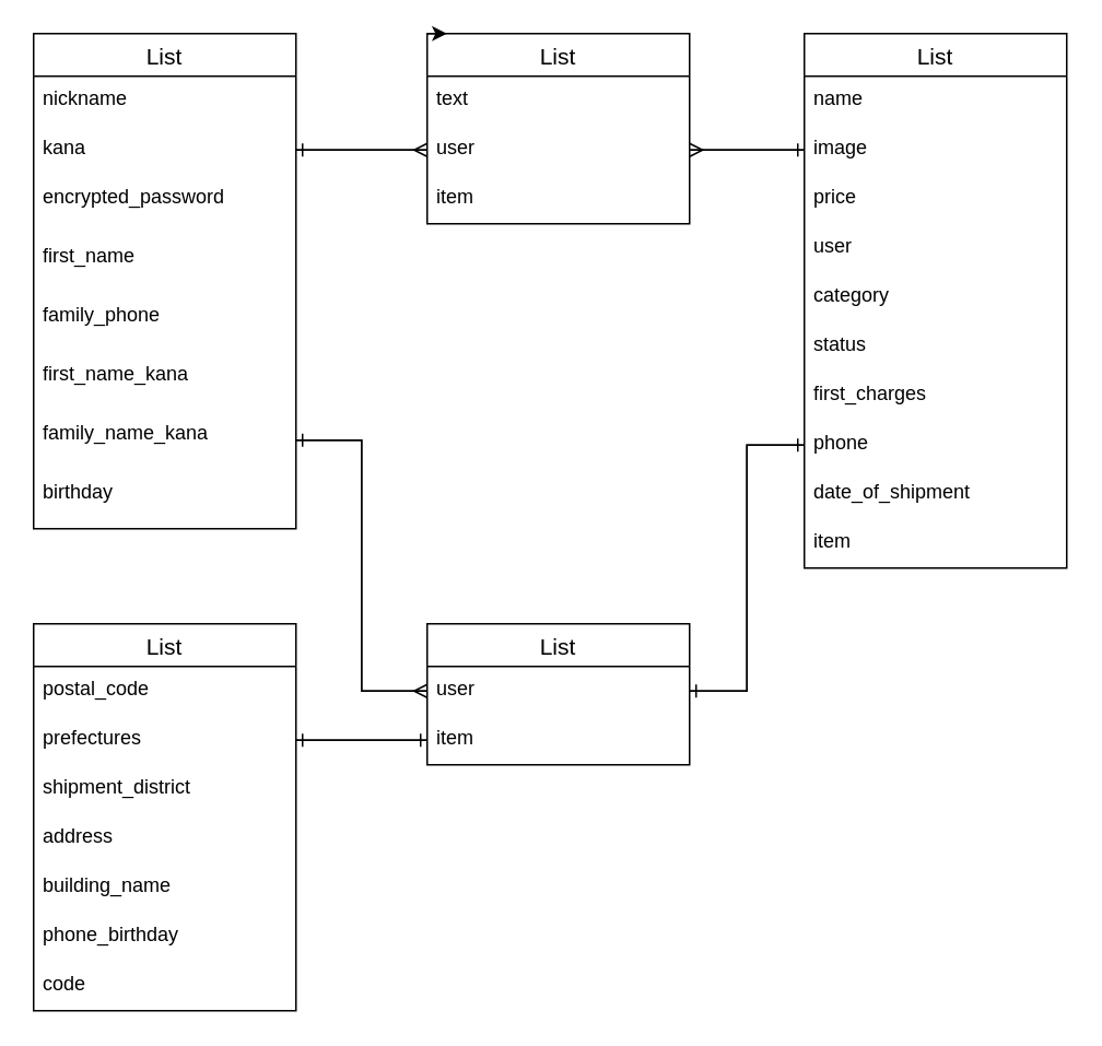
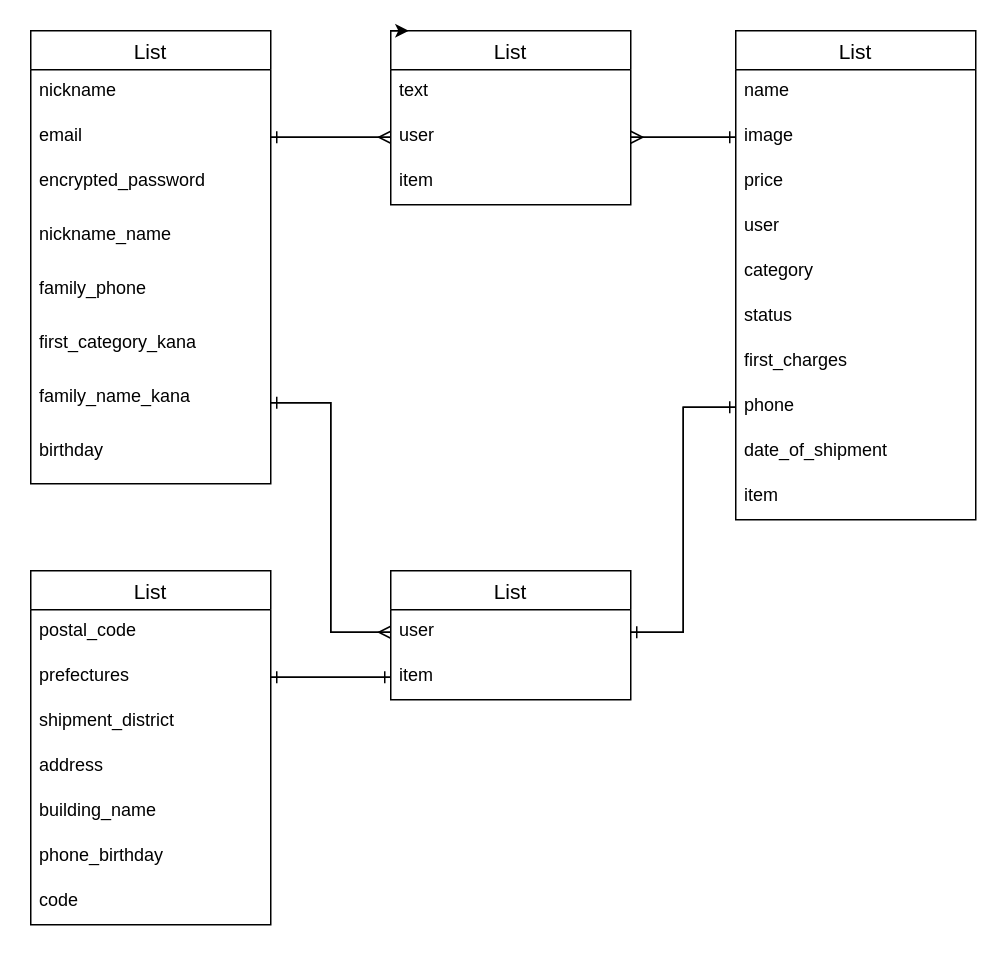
  <mxCell id="0" />
  <mxCell id="1" parent="0" />
  <mxCell id="2" value="List" style="swimlane;fontStyle=0;childLayout=stackLayout;horizontal=1;startSize=26;horizontalStack=0;resizeParent=1;resizeParentMax=0;resizeLast=0;collapsible=1;marginBottom=0;align=center;fontSize=14;verticalAlign=middle;" vertex="1" parent="1"><mxGeometry x="20" y="20" width="160" height="302" as="geometry" /></mxCell>
  <mxCell id="3" value="nickname" style="text;strokeColor=none;fillColor=none;spacingLeft=4;spacingRight=4;overflow=hidden;rotatable=0;points=[[0,0.5],[1,0.5]];portConstraint=eastwest;fontSize=12;" vertex="1" parent="2"><mxGeometry y="26" width="160" height="30" as="geometry" /></mxCell>
- <mxCell id="4" value="kana" style="text;strokeColor=none;fillColor=none;spacingLeft=4;spacingRight=4;overflow=hidden;rotatable=0;points=[[0,0.5],[1,0.5]];portConstraint=eastwest;fontSize=12;" vertex="1" parent="2"><mxGeometry y="56" width="160" height="30" as="geometry" /></mxCell>
+ <mxCell id="4" value="email" style="text;strokeColor=none;fillColor=none;spacingLeft=4;spacingRight=4;overflow=hidden;rotatable=0;points=[[0,0.5],[1,0.5]];portConstraint=eastwest;fontSize=12;" vertex="1" parent="2"><mxGeometry y="56" width="160" height="30" as="geometry" /></mxCell>
  <mxCell id="5" value="encrypted_password" style="text;strokeColor=none;fillColor=none;spacingLeft=4;spacingRight=4;overflow=hidden;rotatable=0;points=[[0,0.5],[1,0.5]];portConstraint=eastwest;fontSize=12;" vertex="1" parent="2"><mxGeometry y="86" width="160" height="36" as="geometry" /></mxCell>
- <mxCell id="6" value="first_name" style="text;strokeColor=none;fillColor=none;spacingLeft=4;spacingRight=4;overflow=hidden;rotatable=0;points=[[0,0.5],[1,0.5]];portConstraint=eastwest;fontSize=12;" vertex="1" parent="2"><mxGeometry y="122" width="160" height="36" as="geometry" /></mxCell>
+ <mxCell id="6" value="nickname_name" style="text;strokeColor=none;fillColor=none;spacingLeft=4;spacingRight=4;overflow=hidden;rotatable=0;points=[[0,0.5],[1,0.5]];portConstraint=eastwest;fontSize=12;" vertex="1" parent="2"><mxGeometry y="122" width="160" height="36" as="geometry" /></mxCell>
  <mxCell id="7" value="family_phone" style="text;strokeColor=none;fillColor=none;spacingLeft=4;spacingRight=4;overflow=hidden;rotatable=0;points=[[0,0.5],[1,0.5]];portConstraint=eastwest;fontSize=12;" vertex="1" parent="2"><mxGeometry y="158" width="160" height="36" as="geometry" /></mxCell>
- <mxCell id="8" value="first_name_kana" style="text;strokeColor=none;fillColor=none;spacingLeft=4;spacingRight=4;overflow=hidden;rotatable=0;points=[[0,0.5],[1,0.5]];portConstraint=eastwest;fontSize=12;" vertex="1" parent="2"><mxGeometry y="194" width="160" height="36" as="geometry" /></mxCell>
+ <mxCell id="8" value="first_category_kana" style="text;strokeColor=none;fillColor=none;spacingLeft=4;spacingRight=4;overflow=hidden;rotatable=0;points=[[0,0.5],[1,0.5]];portConstraint=eastwest;fontSize=12;" vertex="1" parent="2"><mxGeometry y="194" width="160" height="36" as="geometry" /></mxCell>
  <mxCell id="9" value="family_name_kana" style="text;strokeColor=none;fillColor=none;spacingLeft=4;spacingRight=4;overflow=hidden;rotatable=0;points=[[0,0.5],[1,0.5]];portConstraint=eastwest;fontSize=12;" vertex="1" parent="2"><mxGeometry y="230" width="160" height="36" as="geometry" /></mxCell>
  <mxCell id="10" value="birthday " style="text;strokeColor=none;fillColor=none;spacingLeft=4;spacingRight=4;overflow=hidden;rotatable=0;points=[[0,0.5],[1,0.5]];portConstraint=eastwest;fontSize=12;" vertex="1" parent="2"><mxGeometry y="266" width="160" height="36" as="geometry" /></mxCell>
  <mxCell id="11" value="List" style="swimlane;fontStyle=0;childLayout=stackLayout;horizontal=1;startSize=26;horizontalStack=0;resizeParent=1;resizeParentMax=0;resizeLast=0;collapsible=1;marginBottom=0;align=center;fontSize=14;" vertex="1" parent="1"><mxGeometry x="260" y="20" width="160" height="116" as="geometry" /></mxCell>
  <mxCell id="12" value="text" style="text;strokeColor=none;fillColor=none;spacingLeft=4;spacingRight=4;overflow=hidden;rotatable=0;points=[[0,0.5],[1,0.5]];portConstraint=eastwest;fontSize=12;" vertex="1" parent="11"><mxGeometry y="26" width="160" height="30" as="geometry" /></mxCell>
  <mxCell id="13" value="user" style="text;strokeColor=none;fillColor=none;spacingLeft=4;spacingRight=4;overflow=hidden;rotatable=0;points=[[0,0.5],[1,0.5]];portConstraint=eastwest;fontSize=12;" vertex="1" parent="11"><mxGeometry y="56" width="160" height="30" as="geometry" /></mxCell>
  <mxCell id="14" value="item" style="text;strokeColor=none;fillColor=none;spacingLeft=4;spacingRight=4;overflow=hidden;rotatable=0;points=[[0,0.5],[1,0.5]];portConstraint=eastwest;fontSize=12;" vertex="1" parent="11"><mxGeometry y="86" width="160" height="30" as="geometry" /></mxCell>
  <mxCell id="15" value="List" style="swimlane;fontStyle=0;childLayout=stackLayout;horizontal=1;startSize=26;horizontalStack=0;resizeParent=1;resizeParentMax=0;resizeLast=0;collapsible=1;marginBottom=0;align=center;fontSize=14;" vertex="1" parent="1"><mxGeometry x="490" y="20" width="160" height="326" as="geometry" /></mxCell>
  <mxCell id="16" value="name" style="text;strokeColor=none;fillColor=none;spacingLeft=4;spacingRight=4;overflow=hidden;rotatable=0;points=[[0,0.5],[1,0.5]];portConstraint=eastwest;fontSize=12;" vertex="1" parent="15"><mxGeometry y="26" width="160" height="30" as="geometry" /></mxCell>
  <mxCell id="17" value="image" style="text;strokeColor=none;fillColor=none;spacingLeft=4;spacingRight=4;overflow=hidden;rotatable=0;points=[[0,0.5],[1,0.5]];portConstraint=eastwest;fontSize=12;" vertex="1" parent="15"><mxGeometry y="56" width="160" height="30" as="geometry" /></mxCell>
  <mxCell id="18" value="price" style="text;strokeColor=none;fillColor=none;spacingLeft=4;spacingRight=4;overflow=hidden;rotatable=0;points=[[0,0.5],[1,0.5]];portConstraint=eastwest;fontSize=12;" vertex="1" parent="15"><mxGeometry y="86" width="160" height="30" as="geometry" /></mxCell>
  <mxCell id="19" value="user" style="text;strokeColor=none;fillColor=none;spacingLeft=4;spacingRight=4;overflow=hidden;rotatable=0;points=[[0,0.5],[1,0.5]];portConstraint=eastwest;fontSize=12;" vertex="1" parent="15"><mxGeometry y="116" width="160" height="30" as="geometry" /></mxCell>
  <mxCell id="20" value="category" style="text;strokeColor=none;fillColor=none;spacingLeft=4;spacingRight=4;overflow=hidden;rotatable=0;points=[[0,0.5],[1,0.5]];portConstraint=eastwest;fontSize=12;" vertex="1" parent="15"><mxGeometry y="146" width="160" height="30" as="geometry" /></mxCell>
  <mxCell id="21" value="status" style="text;strokeColor=none;fillColor=none;spacingLeft=4;spacingRight=4;overflow=hidden;rotatable=0;points=[[0,0.5],[1,0.5]];portConstraint=eastwest;fontSize=12;" vertex="1" parent="15"><mxGeometry y="176" width="160" height="30" as="geometry" /></mxCell>
  <mxCell id="22" value="first_charges" style="text;strokeColor=none;fillColor=none;spacingLeft=4;spacingRight=4;overflow=hidden;rotatable=0;points=[[0,0.5],[1,0.5]];portConstraint=eastwest;fontSize=12;" vertex="1" parent="15"><mxGeometry y="206" width="160" height="30" as="geometry" /></mxCell>
  <mxCell id="23" value="phone" style="text;strokeColor=none;fillColor=none;spacingLeft=4;spacingRight=4;overflow=hidden;rotatable=0;points=[[0,0.5],[1,0.5]];portConstraint=eastwest;fontSize=12;" vertex="1" parent="15"><mxGeometry y="236" width="160" height="30" as="geometry" /></mxCell>
  <mxCell id="24" value="date_of_shipment" style="text;strokeColor=none;fillColor=none;spacingLeft=4;spacingRight=4;overflow=hidden;rotatable=0;points=[[0,0.5],[1,0.5]];portConstraint=eastwest;fontSize=12;" vertex="1" parent="15"><mxGeometry y="266" width="160" height="30" as="geometry" /></mxCell>
  <mxCell id="25" value="item" style="text;strokeColor=none;fillColor=none;spacingLeft=4;spacingRight=4;overflow=hidden;rotatable=0;points=[[0,0.5],[1,0.5]];portConstraint=eastwest;fontSize=12;" vertex="1" parent="15"><mxGeometry y="296" width="160" height="30" as="geometry" /></mxCell>
  <mxCell id="26" style="edgeStyle=orthogonalEdgeStyle;rounded=0;orthogonalLoop=1;jettySize=auto;html=1;exitX=0;exitY=0;exitDx=0;exitDy=0;entryX=0.075;entryY=0;entryDx=0;entryDy=0;entryPerimeter=0;" edge="1" parent="1" source="11" target="11"><mxGeometry relative="1" as="geometry" /></mxCell>
  <mxCell id="27" value="List" style="swimlane;fontStyle=0;childLayout=stackLayout;horizontal=1;startSize=26;horizontalStack=0;resizeParent=1;resizeParentMax=0;resizeLast=0;collapsible=1;marginBottom=0;align=center;fontSize=14;" vertex="1" parent="1"><mxGeometry x="260" y="380" width="160" height="86" as="geometry" /></mxCell>
  <mxCell id="28" value="user" style="text;strokeColor=none;fillColor=none;spacingLeft=4;spacingRight=4;overflow=hidden;rotatable=0;points=[[0,0.5],[1,0.5]];portConstraint=eastwest;fontSize=12;" vertex="1" parent="27"><mxGeometry y="26" width="160" height="30" as="geometry" /></mxCell>
  <mxCell id="29" value="item" style="text;strokeColor=none;fillColor=none;spacingLeft=4;spacingRight=4;overflow=hidden;rotatable=0;points=[[0,0.5],[1,0.5]];portConstraint=eastwest;fontSize=12;" vertex="1" parent="27"><mxGeometry y="56" width="160" height="30" as="geometry" /></mxCell>
  <mxCell id="30" value="List" style="swimlane;fontStyle=0;childLayout=stackLayout;horizontal=1;startSize=26;horizontalStack=0;resizeParent=1;resizeParentMax=0;resizeLast=0;collapsible=1;marginBottom=0;align=center;fontSize=14;" vertex="1" parent="1"><mxGeometry x="20" y="380" width="160" height="236" as="geometry" /></mxCell>
  <mxCell id="31" value="postal_code" style="text;strokeColor=none;fillColor=none;spacingLeft=4;spacingRight=4;overflow=hidden;rotatable=0;points=[[0,0.5],[1,0.5]];portConstraint=eastwest;fontSize=12;" vertex="1" parent="30"><mxGeometry y="26" width="160" height="30" as="geometry" /></mxCell>
  <mxCell id="32" value="prefectures" style="text;strokeColor=none;fillColor=none;spacingLeft=4;spacingRight=4;overflow=hidden;rotatable=0;points=[[0,0.5],[1,0.5]];portConstraint=eastwest;fontSize=12;" vertex="1" parent="30"><mxGeometry y="56" width="160" height="30" as="geometry" /></mxCell>
  <mxCell id="33" value="shipment_district" style="text;strokeColor=none;fillColor=none;spacingLeft=4;spacingRight=4;overflow=hidden;rotatable=0;points=[[0,0.5],[1,0.5]];portConstraint=eastwest;fontSize=12;" vertex="1" parent="30"><mxGeometry y="86" width="160" height="30" as="geometry" /></mxCell>
  <mxCell id="34" value="address" style="text;strokeColor=none;fillColor=none;spacingLeft=4;spacingRight=4;overflow=hidden;rotatable=0;points=[[0,0.5],[1,0.5]];portConstraint=eastwest;fontSize=12;" vertex="1" parent="30"><mxGeometry y="116" width="160" height="30" as="geometry" /></mxCell>
  <mxCell id="35" value="building_name" style="text;strokeColor=none;fillColor=none;spacingLeft=4;spacingRight=4;overflow=hidden;rotatable=0;points=[[0,0.5],[1,0.5]];portConstraint=eastwest;fontSize=12;" vertex="1" parent="30"><mxGeometry y="146" width="160" height="30" as="geometry" /></mxCell>
  <mxCell id="36" value="phone_birthday" style="text;strokeColor=none;fillColor=none;spacingLeft=4;spacingRight=4;overflow=hidden;rotatable=0;points=[[0,0.5],[1,0.5]];portConstraint=eastwest;fontSize=12;" vertex="1" parent="30"><mxGeometry y="176" width="160" height="30" as="geometry" /></mxCell>
  <mxCell id="37" value="code" style="text;strokeColor=none;fillColor=none;spacingLeft=4;spacingRight=4;overflow=hidden;rotatable=0;points=[[0,0.5],[1,0.5]];portConstraint=eastwest;fontSize=12;" vertex="1" parent="30"><mxGeometry y="206" width="160" height="30" as="geometry" /></mxCell>
  <mxCell id="38" style="edgeStyle=orthogonalEdgeStyle;rounded=0;orthogonalLoop=1;jettySize=auto;html=1;exitX=1;exitY=0.5;exitDx=0;exitDy=0;entryX=0;entryY=0.5;entryDx=0;entryDy=0;endArrow=ERmany;endFill=0;" edge="1" parent="1" source="4" target="13"><mxGeometry relative="1" as="geometry" /></mxCell>
  <mxCell id="39" style="edgeStyle=orthogonalEdgeStyle;rounded=0;orthogonalLoop=1;jettySize=auto;html=1;exitX=0;exitY=0.5;exitDx=0;exitDy=0;entryX=1;entryY=0.5;entryDx=0;entryDy=0;endArrow=ERone;endFill=0;" edge="1" parent="1" source="13" target="4"><mxGeometry relative="1" as="geometry" /></mxCell>
  <mxCell id="40" style="edgeStyle=orthogonalEdgeStyle;rounded=0;orthogonalLoop=1;jettySize=auto;html=1;exitX=1;exitY=0.5;exitDx=0;exitDy=0;entryX=0;entryY=0.5;entryDx=0;entryDy=0;endArrow=ERone;endFill=0;" edge="1" parent="1" source="13" target="17"><mxGeometry relative="1" as="geometry" /></mxCell>
  <mxCell id="41" style="edgeStyle=orthogonalEdgeStyle;rounded=0;orthogonalLoop=1;jettySize=auto;html=1;exitX=0;exitY=0.5;exitDx=0;exitDy=0;endArrow=ERmany;endFill=0;" edge="1" parent="1" source="17"><mxGeometry relative="1" as="geometry"><mxPoint x="420" y="91" as="targetPoint" /></mxGeometry></mxCell>
  <mxCell id="42" style="edgeStyle=orthogonalEdgeStyle;rounded=0;orthogonalLoop=1;jettySize=auto;html=1;exitX=0;exitY=0.5;exitDx=0;exitDy=0;endArrow=ERone;endFill=0;" edge="1" parent="1" source="28" target="9"><mxGeometry relative="1" as="geometry" /></mxCell>
  <mxCell id="43" style="edgeStyle=orthogonalEdgeStyle;rounded=0;orthogonalLoop=1;jettySize=auto;html=1;exitX=1;exitY=0.5;exitDx=0;exitDy=0;entryX=0;entryY=0.5;entryDx=0;entryDy=0;endArrow=ERone;endFill=0;" edge="1" parent="1" source="28" target="23"><mxGeometry relative="1" as="geometry" /></mxCell>
  <mxCell id="44" style="edgeStyle=orthogonalEdgeStyle;rounded=0;orthogonalLoop=1;jettySize=auto;html=1;exitX=0;exitY=0.5;exitDx=0;exitDy=0;entryX=1;entryY=0.5;entryDx=0;entryDy=0;endArrow=ERone;endFill=0;" edge="1" parent="1" source="23" target="28"><mxGeometry relative="1" as="geometry" /></mxCell>
  <mxCell id="45" style="edgeStyle=orthogonalEdgeStyle;rounded=0;orthogonalLoop=1;jettySize=auto;html=1;exitX=0;exitY=0.5;exitDx=0;exitDy=0;entryX=1;entryY=0.5;entryDx=0;entryDy=0;endArrow=ERone;endFill=0;" edge="1" parent="1" source="29" target="32"><mxGeometry relative="1" as="geometry" /></mxCell>
  <mxCell id="46" style="edgeStyle=orthogonalEdgeStyle;rounded=0;orthogonalLoop=1;jettySize=auto;html=1;exitX=1;exitY=0.5;exitDx=0;exitDy=0;endArrow=ERone;endFill=0;" edge="1" parent="1" source="32"><mxGeometry relative="1" as="geometry"><mxPoint x="260" y="451" as="targetPoint" /></mxGeometry></mxCell>
  <mxCell id="47" style="edgeStyle=orthogonalEdgeStyle;rounded=0;orthogonalLoop=1;jettySize=auto;html=1;exitX=1;exitY=0.5;exitDx=0;exitDy=0;endArrow=ERmany;endFill=0;entryX=0;entryY=0.5;entryDx=0;entryDy=0;" edge="1" parent="1" source="9" target="28"><mxGeometry relative="1" as="geometry"><mxPoint x="260" y="420" as="targetPoint" /></mxGeometry></mxCell>
